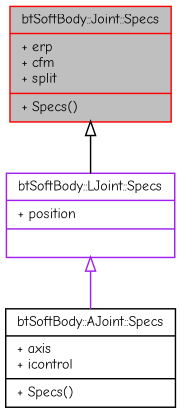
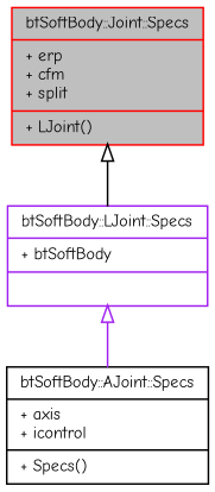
  digraph {
    fontname="Comic Neue"
    node [fillcolor=white fontname="Comic Neue" fontsize=10 shape=record style=filled]
    edge [arrowtail=empty dir=back fontname="Comic Neue" fontsize=10 labelfontname=Helvetica labelfontsize=10 style=solid]
-   n1 [color=red fillcolor=grey75 fontcolor=black height=0.2 label="{btSoftBody::Joint::Specs\n|+ erp\l+ cfm\l+ split\l|+ Specs()\l}" width=0.4]
-   n2 [color=purple height=0.2 label="{btSoftBody::LJoint::Specs\n|+ position\l|}" width=0.4]
+   n1 [color=red fillcolor=grey75 fontcolor=black height=0.2 label="{btSoftBody::Joint::Specs\n|+ erp\l+ cfm\l+ split\l|+ LJoint()\l}" width=0.4]
+   n2 [color=purple height=0.2 label="{btSoftBody::LJoint::Specs\n|+ btSoftBody\l|}" width=0.4]
    n3 [color=black height=0.2 label="{btSoftBody::AJoint::Specs\n|+ axis\l+ icontrol\l|+ Specs()\l}" width=0.4]
    n1 -> n2 [color=black]
    n2 -> n3 [color=purple]
  }
